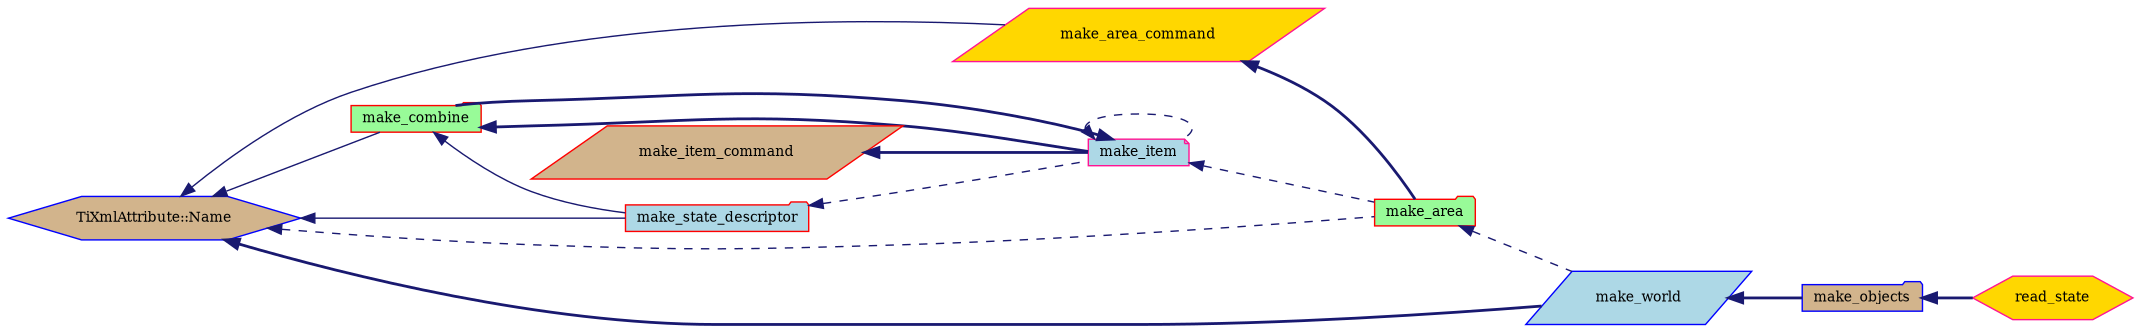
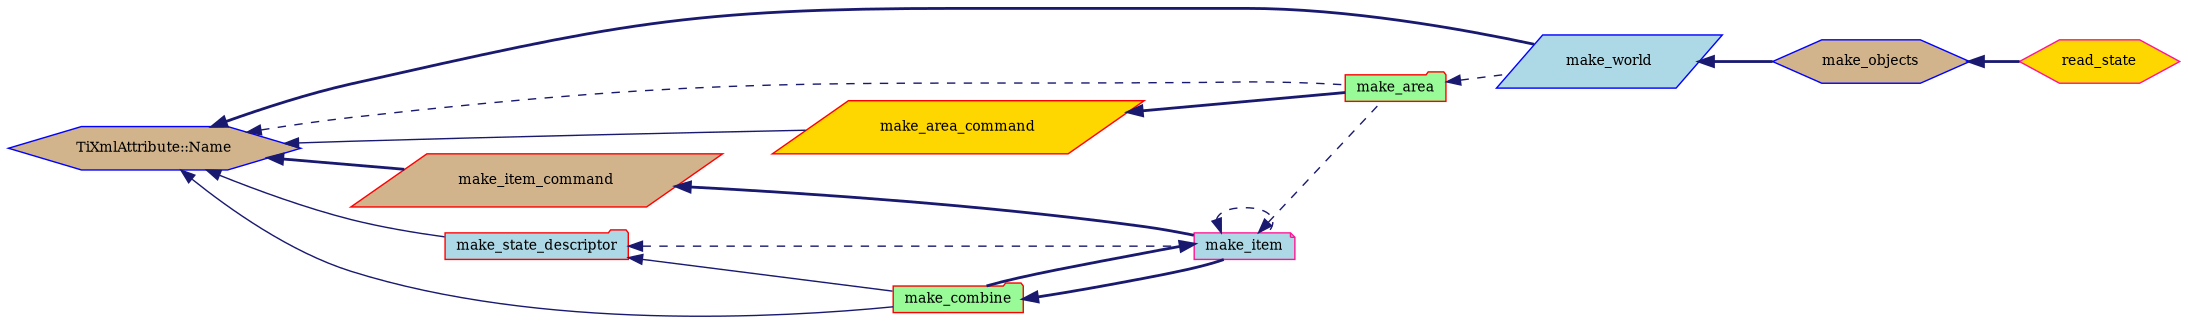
  digraph {
    fontname="DejaVu Serif"
    rankdir=LR
    node [color=red fillcolor=tan fontname="DejaVu Serif" fontsize=10 shape=folder style=filled]
    edge [color=midnightblue dir=back fontname="DejaVu Serif" fontsize=10 labelfontname=Helvetica labelfontsize=10 style=bold]
    n1 [color=blue fontcolor=black height=0.2 label="TiXmlAttribute::Name" shape=hexagon width=0.4]
    n2 [fillcolor=palegreen height=0.2 label=make_combine width=0.4]
    n3 [fillcolor=palegreen height=0.2 label=make_area width=0.4]
    n4 [color=blue fillcolor=lightblue height=0.2 label=make_world shape=parallelogram width=0.4]
    n5 [height=0.2 label=make_item_command shape=parallelogram width=0.4]
-   n6 [color=deeppink fillcolor=gold height=0.2 label=make_area_command shape=parallelogram width=0.4]
+   n6 [fillcolor=gold height=0.2 label=make_area_command shape=parallelogram width=0.4]
    n7 [fillcolor=lightblue height=0.2 label=make_state_descriptor width=0.4]
    n8 [color=deeppink fillcolor=lightblue height=0.2 label=make_item shape=note width=0.4]
-   n9 [color=blue height=0.2 label=make_objects width=0.4]
+   n9 [color=blue height=0.2 label=make_objects shape=hexagon width=0.4]
    n10 [color=deeppink fillcolor=gold height=0.2 label=read_state shape=hexagon width=0.4]
    n1 -> n2 [style=solid]
    n1 -> n3 [style=dashed]
    n1 -> n4
+   n1 -> n5
    n1 -> n6 [style=solid]
    n1 -> n7 [style=solid]
    n2 -> n8
    n3 -> n4 [style=dashed]
    n4 -> n9
    n5 -> n8
    n6 -> n3
-   n2 -> n7 [style=solid]
+   n7 -> n2 [style=solid]
    n7 -> n8 [style=dashed]
    n8 -> n2
    n8 -> n3 [style=dashed]
    n8 -> n8 [style=dashed]
    n9 -> n10
  }
